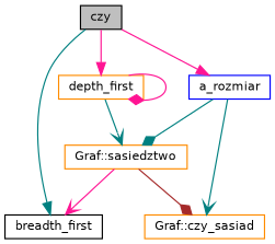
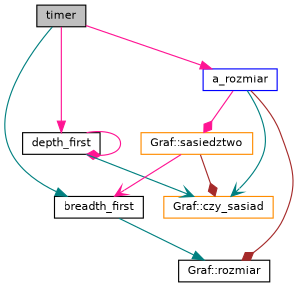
  digraph {
    rankdir=TB
    node [color=black fillcolor=white fontname=Helvetica fontsize=10 shape=record style=filled]
    edge [arrowhead=normal color=teal fontname=Helvetica fontsize=10 labelfontname=Helvetica labelfontsize=10 style=solid]
-   n1 [fillcolor=grey75 fontcolor=black height=0.2 label=czy width=0.4]
+   n1 [fillcolor=grey75 fontcolor=black height=0.2 label=timer width=0.4]
    n2 [height=0.2 label=breadth_first width=0.4]
-   n3 [color=darkorange height=0.2 label=depth_first width=0.4]
+   n3 [height=0.2 label=depth_first width=0.4]
    n4 [color=blue height=0.2 label=a_rozmiar width=0.4]
+   n5 [height=0.2 label="Graf::rozmiar" width=0.4]
    n6 [color=darkorange height=0.2 label="Graf::sasiedztwo" width=0.4]
    n7 [color=darkorange height=0.2 label="Graf::czy_sasiad" width=0.4]
    n1 -> n2
    n1 -> n3 [color=deeppink]
    n1 -> n4 [color=deeppink]
+   n2 -> n5
    n3 -> n3 [arrowhead=diamond color=deeppink]
-   n3 -> n6 [arrowhead=vee]
-   n4 -> n6 [arrowhead=diamond]
+   n3 -> n7 [arrowhead=vee]
+   n4 -> n5 [arrowhead=diamond color=brown]
+   n4 -> n6 [arrowhead=diamond color=deeppink]
    n4 -> n7 [arrowhead=vee]
    n6 -> n2 [arrowhead=vee color=deeppink]
    n6 -> n7 [arrowhead=diamond color=brown]
  }
